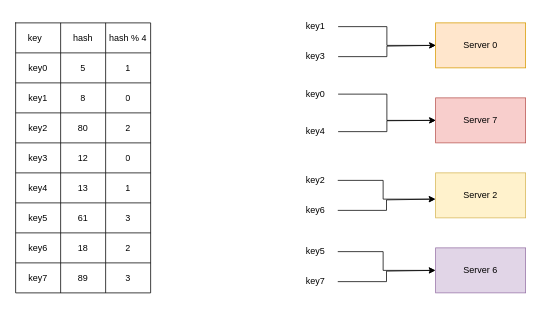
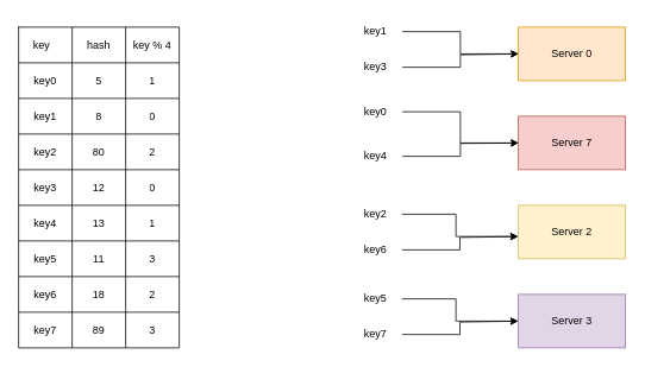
  <mxCell id="0" />
  <mxCell id="1" parent="0" />
  <mxCell id="2" value="" style="shape=table;startSize=0;container=1;collapsible=0;childLayout=tableLayout;" vertex="1" parent="1"><mxGeometry x="20" y="30" width="180" height="360" as="geometry" /></mxCell>
  <mxCell id="3" value="" style="shape=tableRow;horizontal=0;startSize=0;swimlaneHead=0;swimlaneBody=0;strokeColor=inherit;top=0;left=0;bottom=0;right=0;collapsible=0;dropTarget=0;fillColor=none;points=[[0,0.5],[1,0.5]];portConstraint=eastwest;" vertex="1" parent="2"><mxGeometry width="180" height="40" as="geometry" /></mxCell>
  <mxCell id="4" value="key&lt;span style=&quot;white-space: pre;&quot;&gt;&#09;&lt;/span&gt;" style="shape=partialRectangle;html=1;whiteSpace=wrap;connectable=0;strokeColor=inherit;overflow=hidden;fillColor=none;top=0;left=0;bottom=0;right=0;pointerEvents=1;" vertex="1" parent="3"><mxGeometry width="60" height="40" as="geometry"><mxRectangle width="60" height="40" as="alternateBounds" /></mxGeometry></mxCell>
  <mxCell id="5" value="hash" style="shape=partialRectangle;html=1;whiteSpace=wrap;connectable=0;strokeColor=inherit;overflow=hidden;fillColor=none;top=0;left=0;bottom=0;right=0;pointerEvents=1;" vertex="1" parent="3"><mxGeometry x="60" width="60" height="40" as="geometry"><mxRectangle width="60" height="40" as="alternateBounds" /></mxGeometry></mxCell>
- <mxCell id="6" value="hash % 4" style="shape=partialRectangle;html=1;whiteSpace=wrap;connectable=0;strokeColor=inherit;overflow=hidden;fillColor=none;top=0;left=0;bottom=0;right=0;pointerEvents=1;" vertex="1" parent="3"><mxGeometry x="120" width="60" height="40" as="geometry"><mxRectangle width="60" height="40" as="alternateBounds" /></mxGeometry></mxCell>
+ <mxCell id="6" value="key % 4" style="shape=partialRectangle;html=1;whiteSpace=wrap;connectable=0;strokeColor=inherit;overflow=hidden;fillColor=none;top=0;left=0;bottom=0;right=0;pointerEvents=1;" vertex="1" parent="3"><mxGeometry x="120" width="60" height="40" as="geometry"><mxRectangle width="60" height="40" as="alternateBounds" /></mxGeometry></mxCell>
  <mxCell id="7" value="" style="shape=tableRow;horizontal=0;startSize=0;swimlaneHead=0;swimlaneBody=0;strokeColor=inherit;top=0;left=0;bottom=0;right=0;collapsible=0;dropTarget=0;fillColor=none;points=[[0,0.5],[1,0.5]];portConstraint=eastwest;" vertex="1" parent="2"><mxGeometry y="40" width="180" height="40" as="geometry" /></mxCell>
  <mxCell id="8" value="key0" style="shape=partialRectangle;html=1;whiteSpace=wrap;connectable=0;strokeColor=inherit;overflow=hidden;fillColor=none;top=0;left=0;bottom=0;right=0;pointerEvents=1;" vertex="1" parent="7"><mxGeometry width="60" height="40" as="geometry"><mxRectangle width="60" height="40" as="alternateBounds" /></mxGeometry></mxCell>
  <mxCell id="9" value="5" style="shape=partialRectangle;html=1;whiteSpace=wrap;connectable=0;strokeColor=inherit;overflow=hidden;fillColor=none;top=0;left=0;bottom=0;right=0;pointerEvents=1;" vertex="1" parent="7"><mxGeometry x="60" width="60" height="40" as="geometry"><mxRectangle width="60" height="40" as="alternateBounds" /></mxGeometry></mxCell>
  <mxCell id="10" value="1" style="shape=partialRectangle;html=1;whiteSpace=wrap;connectable=0;strokeColor=inherit;overflow=hidden;fillColor=none;top=0;left=0;bottom=0;right=0;pointerEvents=1;" vertex="1" parent="7"><mxGeometry x="120" width="60" height="40" as="geometry"><mxRectangle width="60" height="40" as="alternateBounds" /></mxGeometry></mxCell>
  <mxCell id="11" value="" style="shape=tableRow;horizontal=0;startSize=0;swimlaneHead=0;swimlaneBody=0;strokeColor=inherit;top=0;left=0;bottom=0;right=0;collapsible=0;dropTarget=0;fillColor=none;points=[[0,0.5],[1,0.5]];portConstraint=eastwest;" vertex="1" parent="2"><mxGeometry y="80" width="180" height="40" as="geometry" /></mxCell>
  <mxCell id="12" value="key1" style="shape=partialRectangle;html=1;whiteSpace=wrap;connectable=0;strokeColor=inherit;overflow=hidden;fillColor=none;top=0;left=0;bottom=0;right=0;pointerEvents=1;" vertex="1" parent="11"><mxGeometry width="60" height="40" as="geometry"><mxRectangle width="60" height="40" as="alternateBounds" /></mxGeometry></mxCell>
  <mxCell id="13" value="8" style="shape=partialRectangle;html=1;whiteSpace=wrap;connectable=0;strokeColor=inherit;overflow=hidden;fillColor=none;top=0;left=0;bottom=0;right=0;pointerEvents=1;" vertex="1" parent="11"><mxGeometry x="60" width="60" height="40" as="geometry"><mxRectangle width="60" height="40" as="alternateBounds" /></mxGeometry></mxCell>
  <mxCell id="14" value="0" style="shape=partialRectangle;html=1;whiteSpace=wrap;connectable=0;strokeColor=inherit;overflow=hidden;fillColor=none;top=0;left=0;bottom=0;right=0;pointerEvents=1;" vertex="1" parent="11"><mxGeometry x="120" width="60" height="40" as="geometry"><mxRectangle width="60" height="40" as="alternateBounds" /></mxGeometry></mxCell>
  <mxCell id="15" value="" style="shape=tableRow;horizontal=0;startSize=0;swimlaneHead=0;swimlaneBody=0;strokeColor=inherit;top=0;left=0;bottom=0;right=0;collapsible=0;dropTarget=0;fillColor=none;points=[[0,0.5],[1,0.5]];portConstraint=eastwest;" vertex="1" parent="2"><mxGeometry y="120" width="180" height="40" as="geometry" /></mxCell>
  <mxCell id="16" value="key2" style="shape=partialRectangle;html=1;whiteSpace=wrap;connectable=0;strokeColor=inherit;overflow=hidden;fillColor=none;top=0;left=0;bottom=0;right=0;pointerEvents=1;" vertex="1" parent="15"><mxGeometry width="60" height="40" as="geometry"><mxRectangle width="60" height="40" as="alternateBounds" /></mxGeometry></mxCell>
  <mxCell id="17" value="80" style="shape=partialRectangle;html=1;whiteSpace=wrap;connectable=0;strokeColor=inherit;overflow=hidden;fillColor=none;top=0;left=0;bottom=0;right=0;pointerEvents=1;" vertex="1" parent="15"><mxGeometry x="60" width="60" height="40" as="geometry"><mxRectangle width="60" height="40" as="alternateBounds" /></mxGeometry></mxCell>
  <mxCell id="18" value="2" style="shape=partialRectangle;html=1;whiteSpace=wrap;connectable=0;strokeColor=inherit;overflow=hidden;fillColor=none;top=0;left=0;bottom=0;right=0;pointerEvents=1;" vertex="1" parent="15"><mxGeometry x="120" width="60" height="40" as="geometry"><mxRectangle width="60" height="40" as="alternateBounds" /></mxGeometry></mxCell>
  <mxCell id="19" value="" style="shape=tableRow;horizontal=0;startSize=0;swimlaneHead=0;swimlaneBody=0;strokeColor=inherit;top=0;left=0;bottom=0;right=0;collapsible=0;dropTarget=0;fillColor=none;points=[[0,0.5],[1,0.5]];portConstraint=eastwest;" vertex="1" parent="2"><mxGeometry y="160" width="180" height="40" as="geometry" /></mxCell>
  <mxCell id="20" value="key3" style="shape=partialRectangle;html=1;whiteSpace=wrap;connectable=0;strokeColor=inherit;overflow=hidden;fillColor=none;top=0;left=0;bottom=0;right=0;pointerEvents=1;" vertex="1" parent="19"><mxGeometry width="60" height="40" as="geometry"><mxRectangle width="60" height="40" as="alternateBounds" /></mxGeometry></mxCell>
  <mxCell id="21" value="12" style="shape=partialRectangle;html=1;whiteSpace=wrap;connectable=0;strokeColor=inherit;overflow=hidden;fillColor=none;top=0;left=0;bottom=0;right=0;pointerEvents=1;" vertex="1" parent="19"><mxGeometry x="60" width="60" height="40" as="geometry"><mxRectangle width="60" height="40" as="alternateBounds" /></mxGeometry></mxCell>
  <mxCell id="22" value="0" style="shape=partialRectangle;html=1;whiteSpace=wrap;connectable=0;strokeColor=inherit;overflow=hidden;fillColor=none;top=0;left=0;bottom=0;right=0;pointerEvents=1;" vertex="1" parent="19"><mxGeometry x="120" width="60" height="40" as="geometry"><mxRectangle width="60" height="40" as="alternateBounds" /></mxGeometry></mxCell>
  <mxCell id="23" value="" style="shape=tableRow;horizontal=0;startSize=0;swimlaneHead=0;swimlaneBody=0;strokeColor=inherit;top=0;left=0;bottom=0;right=0;collapsible=0;dropTarget=0;fillColor=none;points=[[0,0.5],[1,0.5]];portConstraint=eastwest;" vertex="1" parent="2"><mxGeometry y="200" width="180" height="40" as="geometry" /></mxCell>
  <mxCell id="24" value="key4" style="shape=partialRectangle;html=1;whiteSpace=wrap;connectable=0;strokeColor=inherit;overflow=hidden;fillColor=none;top=0;left=0;bottom=0;right=0;pointerEvents=1;" vertex="1" parent="23"><mxGeometry width="60" height="40" as="geometry"><mxRectangle width="60" height="40" as="alternateBounds" /></mxGeometry></mxCell>
  <mxCell id="25" value="13" style="shape=partialRectangle;html=1;whiteSpace=wrap;connectable=0;strokeColor=inherit;overflow=hidden;fillColor=none;top=0;left=0;bottom=0;right=0;pointerEvents=1;" vertex="1" parent="23"><mxGeometry x="60" width="60" height="40" as="geometry"><mxRectangle width="60" height="40" as="alternateBounds" /></mxGeometry></mxCell>
  <mxCell id="26" value="1" style="shape=partialRectangle;html=1;whiteSpace=wrap;connectable=0;strokeColor=inherit;overflow=hidden;fillColor=none;top=0;left=0;bottom=0;right=0;pointerEvents=1;" vertex="1" parent="23"><mxGeometry x="120" width="60" height="40" as="geometry"><mxRectangle width="60" height="40" as="alternateBounds" /></mxGeometry></mxCell>
  <mxCell id="27" value="" style="shape=tableRow;horizontal=0;startSize=0;swimlaneHead=0;swimlaneBody=0;strokeColor=inherit;top=0;left=0;bottom=0;right=0;collapsible=0;dropTarget=0;fillColor=none;points=[[0,0.5],[1,0.5]];portConstraint=eastwest;" vertex="1" parent="2"><mxGeometry y="240" width="180" height="40" as="geometry" /></mxCell>
  <mxCell id="28" value="key5" style="shape=partialRectangle;html=1;whiteSpace=wrap;connectable=0;strokeColor=inherit;overflow=hidden;fillColor=none;top=0;left=0;bottom=0;right=0;pointerEvents=1;" vertex="1" parent="27"><mxGeometry width="60" height="40" as="geometry"><mxRectangle width="60" height="40" as="alternateBounds" /></mxGeometry></mxCell>
- <mxCell id="29" value="61" style="shape=partialRectangle;html=1;whiteSpace=wrap;connectable=0;strokeColor=inherit;overflow=hidden;fillColor=none;top=0;left=0;bottom=0;right=0;pointerEvents=1;" vertex="1" parent="27"><mxGeometry x="60" width="60" height="40" as="geometry"><mxRectangle width="60" height="40" as="alternateBounds" /></mxGeometry></mxCell>
+ <mxCell id="29" value="11" style="shape=partialRectangle;html=1;whiteSpace=wrap;connectable=0;strokeColor=inherit;overflow=hidden;fillColor=none;top=0;left=0;bottom=0;right=0;pointerEvents=1;" vertex="1" parent="27"><mxGeometry x="60" width="60" height="40" as="geometry"><mxRectangle width="60" height="40" as="alternateBounds" /></mxGeometry></mxCell>
  <mxCell id="30" value="3" style="shape=partialRectangle;html=1;whiteSpace=wrap;connectable=0;strokeColor=inherit;overflow=hidden;fillColor=none;top=0;left=0;bottom=0;right=0;pointerEvents=1;" vertex="1" parent="27"><mxGeometry x="120" width="60" height="40" as="geometry"><mxRectangle width="60" height="40" as="alternateBounds" /></mxGeometry></mxCell>
  <mxCell id="31" value="" style="shape=tableRow;horizontal=0;startSize=0;swimlaneHead=0;swimlaneBody=0;strokeColor=inherit;top=0;left=0;bottom=0;right=0;collapsible=0;dropTarget=0;fillColor=none;points=[[0,0.5],[1,0.5]];portConstraint=eastwest;" vertex="1" parent="2"><mxGeometry y="280" width="180" height="40" as="geometry" /></mxCell>
  <mxCell id="32" value="key6" style="shape=partialRectangle;html=1;whiteSpace=wrap;connectable=0;strokeColor=inherit;overflow=hidden;fillColor=none;top=0;left=0;bottom=0;right=0;pointerEvents=1;" vertex="1" parent="31"><mxGeometry width="60" height="40" as="geometry"><mxRectangle width="60" height="40" as="alternateBounds" /></mxGeometry></mxCell>
  <mxCell id="33" value="18" style="shape=partialRectangle;html=1;whiteSpace=wrap;connectable=0;strokeColor=inherit;overflow=hidden;fillColor=none;top=0;left=0;bottom=0;right=0;pointerEvents=1;" vertex="1" parent="31"><mxGeometry x="60" width="60" height="40" as="geometry"><mxRectangle width="60" height="40" as="alternateBounds" /></mxGeometry></mxCell>
  <mxCell id="34" value="2" style="shape=partialRectangle;html=1;whiteSpace=wrap;connectable=0;strokeColor=inherit;overflow=hidden;fillColor=none;top=0;left=0;bottom=0;right=0;pointerEvents=1;" vertex="1" parent="31"><mxGeometry x="120" width="60" height="40" as="geometry"><mxRectangle width="60" height="40" as="alternateBounds" /></mxGeometry></mxCell>
  <mxCell id="35" value="" style="shape=tableRow;horizontal=0;startSize=0;swimlaneHead=0;swimlaneBody=0;strokeColor=inherit;top=0;left=0;bottom=0;right=0;collapsible=0;dropTarget=0;fillColor=none;points=[[0,0.5],[1,0.5]];portConstraint=eastwest;" vertex="1" parent="2"><mxGeometry y="320" width="180" height="40" as="geometry" /></mxCell>
  <mxCell id="36" value="key7" style="shape=partialRectangle;html=1;whiteSpace=wrap;connectable=0;strokeColor=inherit;overflow=hidden;fillColor=none;top=0;left=0;bottom=0;right=0;pointerEvents=1;" vertex="1" parent="35"><mxGeometry width="60" height="40" as="geometry"><mxRectangle width="60" height="40" as="alternateBounds" /></mxGeometry></mxCell>
  <mxCell id="37" value="89" style="shape=partialRectangle;html=1;whiteSpace=wrap;connectable=0;strokeColor=inherit;overflow=hidden;fillColor=none;top=0;left=0;bottom=0;right=0;pointerEvents=1;" vertex="1" parent="35"><mxGeometry x="60" width="60" height="40" as="geometry"><mxRectangle width="60" height="40" as="alternateBounds" /></mxGeometry></mxCell>
  <mxCell id="38" value="3" style="shape=partialRectangle;html=1;whiteSpace=wrap;connectable=0;strokeColor=inherit;overflow=hidden;fillColor=none;top=0;left=0;bottom=0;right=0;pointerEvents=1;" vertex="1" parent="35"><mxGeometry x="120" width="60" height="40" as="geometry"><mxRectangle width="60" height="40" as="alternateBounds" /></mxGeometry></mxCell>
  <mxCell id="39" value="Server 0" style="rounded=0;whiteSpace=wrap;html=1;fillColor=#ffe6cc;strokeColor=#d79b00;" vertex="1" parent="1"><mxGeometry x="580" y="30" width="120" height="60" as="geometry" /></mxCell>
  <mxCell id="40" value="Server 7" style="rounded=0;whiteSpace=wrap;html=1;fillColor=#f8cecc;strokeColor=#b85450;" vertex="1" parent="1"><mxGeometry x="580" y="130" width="120" height="60" as="geometry" /></mxCell>
  <mxCell id="41" value="Server 2" style="rounded=0;whiteSpace=wrap;html=1;fillColor=#fff2cc;strokeColor=#d6b656;" vertex="1" parent="1"><mxGeometry x="580" y="230" width="120" height="60" as="geometry" /></mxCell>
- <mxCell id="42" value="Server 6" style="rounded=0;whiteSpace=wrap;html=1;fillColor=#e1d5e7;strokeColor=#9673a6;" vertex="1" parent="1"><mxGeometry x="580" y="330" width="120" height="60" as="geometry" /></mxCell>
+ <mxCell id="42" value="Server 3" style="rounded=0;whiteSpace=wrap;html=1;fillColor=#e1d5e7;strokeColor=#9673a6;" vertex="1" parent="1"><mxGeometry x="580" y="330" width="120" height="60" as="geometry" /></mxCell>
  <mxCell id="43" style="edgeStyle=orthogonalEdgeStyle;rounded=0;orthogonalLoop=1;jettySize=auto;html=1;exitX=1;exitY=0.5;exitDx=0;exitDy=0;entryX=0;entryY=0.5;entryDx=0;entryDy=0;" edge="1" parent="1" source="44" target="39"><mxGeometry relative="1" as="geometry" /></mxCell>
  <mxCell id="44" value="key1" style="text;html=1;align=center;verticalAlign=middle;whiteSpace=wrap;rounded=0;" vertex="1" parent="1"><mxGeometry x="390" y="20" width="60" height="30" as="geometry" /></mxCell>
  <mxCell id="45" style="edgeStyle=orthogonalEdgeStyle;rounded=0;orthogonalLoop=1;jettySize=auto;html=1;exitX=1;exitY=0.5;exitDx=0;exitDy=0;" edge="1" parent="1" source="46"><mxGeometry relative="1" as="geometry"><mxPoint x="580" y="60" as="targetPoint" /><Array as="points"><mxPoint x="515" y="75" /><mxPoint x="515" y="61" /></Array></mxGeometry></mxCell>
  <mxCell id="46" value="key3" style="text;html=1;align=center;verticalAlign=middle;whiteSpace=wrap;rounded=0;" vertex="1" parent="1"><mxGeometry x="390" y="60" width="60" height="30" as="geometry" /></mxCell>
  <mxCell id="47" style="edgeStyle=orthogonalEdgeStyle;rounded=0;orthogonalLoop=1;jettySize=auto;html=1;exitX=1;exitY=0.5;exitDx=0;exitDy=0;entryX=0;entryY=0.5;entryDx=0;entryDy=0;" edge="1" parent="1" source="48" target="40"><mxGeometry relative="1" as="geometry" /></mxCell>
  <mxCell id="48" value="key0" style="text;html=1;align=center;verticalAlign=middle;whiteSpace=wrap;rounded=0;" vertex="1" parent="1"><mxGeometry x="390" y="110" width="60" height="30" as="geometry" /></mxCell>
  <mxCell id="49" style="edgeStyle=orthogonalEdgeStyle;rounded=0;orthogonalLoop=1;jettySize=auto;html=1;" edge="1" parent="1" source="50"><mxGeometry relative="1" as="geometry"><mxPoint x="580" y="160" as="targetPoint" /></mxGeometry></mxCell>
  <mxCell id="50" value="key4" style="text;html=1;align=center;verticalAlign=middle;whiteSpace=wrap;rounded=0;" vertex="1" parent="1"><mxGeometry x="390" y="160" width="60" height="30" as="geometry" /></mxCell>
  <mxCell id="51" style="edgeStyle=orthogonalEdgeStyle;rounded=0;orthogonalLoop=1;jettySize=auto;html=1;exitX=1;exitY=0.5;exitDx=0;exitDy=0;entryX=0;entryY=0.5;entryDx=0;entryDy=0;" edge="1" parent="1" source="52"><mxGeometry relative="1" as="geometry"><mxPoint x="579.5" y="265" as="targetPoint" /><Array as="points"><mxPoint x="510" y="240" /><mxPoint x="510" y="265" /></Array></mxGeometry></mxCell>
  <mxCell id="52" value="key2" style="text;html=1;align=center;verticalAlign=middle;whiteSpace=wrap;rounded=0;" vertex="1" parent="1"><mxGeometry x="389.5" y="225" width="60" height="30" as="geometry" /></mxCell>
  <mxCell id="53" style="edgeStyle=orthogonalEdgeStyle;rounded=0;orthogonalLoop=1;jettySize=auto;html=1;exitX=1;exitY=0.5;exitDx=0;exitDy=0;" edge="1" parent="1" source="54"><mxGeometry relative="1" as="geometry"><mxPoint x="579.5" y="265" as="targetPoint" /><Array as="points"><mxPoint x="514.5" y="280" /><mxPoint x="514.5" y="266" /></Array></mxGeometry></mxCell>
  <mxCell id="54" value="key6" style="text;html=1;align=center;verticalAlign=middle;whiteSpace=wrap;rounded=0;" vertex="1" parent="1"><mxGeometry x="389.5" y="265" width="60" height="30" as="geometry" /></mxCell>
  <mxCell id="55" style="edgeStyle=orthogonalEdgeStyle;rounded=0;orthogonalLoop=1;jettySize=auto;html=1;exitX=1;exitY=0.5;exitDx=0;exitDy=0;entryX=0;entryY=0.5;entryDx=0;entryDy=0;" edge="1" parent="1" source="56"><mxGeometry relative="1" as="geometry"><mxPoint x="579.5" y="360" as="targetPoint" /><Array as="points"><mxPoint x="510" y="335" /><mxPoint x="510" y="360" /></Array></mxGeometry></mxCell>
  <mxCell id="56" value="key5" style="text;html=1;align=center;verticalAlign=middle;whiteSpace=wrap;rounded=0;" vertex="1" parent="1"><mxGeometry x="389.5" y="320" width="60" height="30" as="geometry" /></mxCell>
  <mxCell id="57" style="edgeStyle=orthogonalEdgeStyle;rounded=0;orthogonalLoop=1;jettySize=auto;html=1;exitX=1;exitY=0.5;exitDx=0;exitDy=0;" edge="1" parent="1" source="58"><mxGeometry relative="1" as="geometry"><mxPoint x="579.5" y="360" as="targetPoint" /><Array as="points"><mxPoint x="514.5" y="375" /><mxPoint x="514.5" y="361" /></Array></mxGeometry></mxCell>
  <mxCell id="58" value="key7" style="text;html=1;align=center;verticalAlign=middle;whiteSpace=wrap;rounded=0;" vertex="1" parent="1"><mxGeometry x="389.5" y="360" width="60" height="30" as="geometry" /></mxCell>
